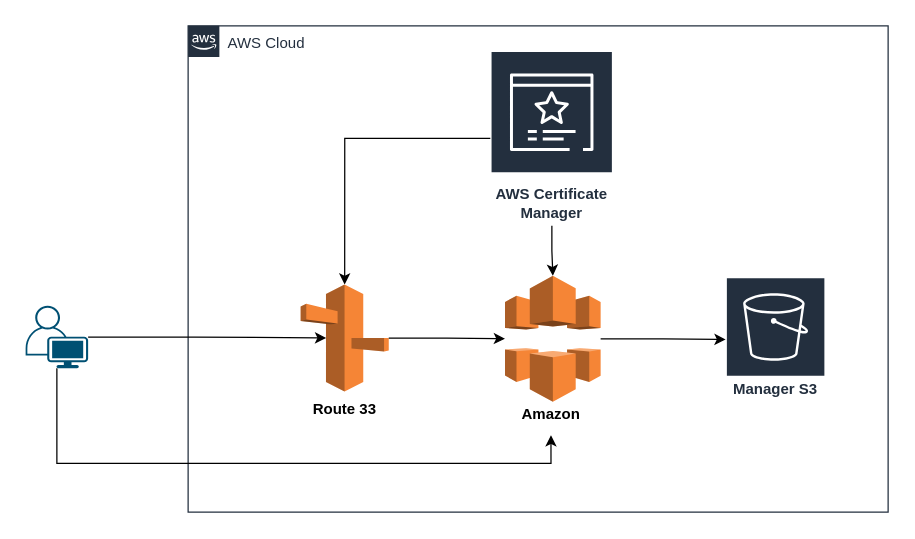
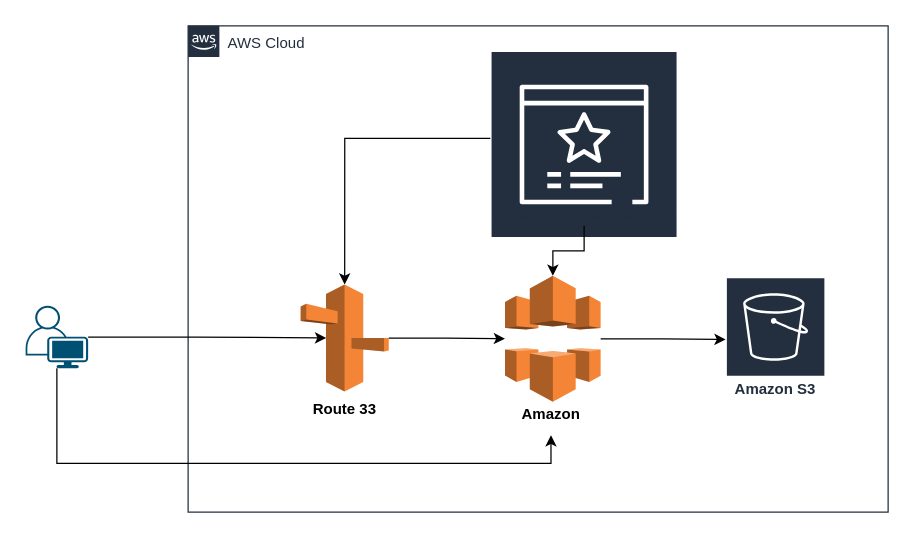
  <mxCell id="0" />
  <mxCell id="1" parent="0" />
  <mxCell id="2" value="AWS Cloud" style="points=[[0,0],[0.25,0],[0.5,0],[0.75,0],[1,0],[1,0.25],[1,0.5],[1,0.75],[1,1],[0.75,1],[0.5,1],[0.25,1],[0,1],[0,0.75],[0,0.5],[0,0.25]];outlineConnect=0;gradientColor=none;html=1;whiteSpace=wrap;fontSize=12;fontStyle=0;container=1;pointerEvents=0;collapsible=0;recursiveResize=0;shape=mxgraph.aws4.group;grIcon=mxgraph.aws4.group_aws_cloud_alt;strokeColor=#232F3E;fillColor=none;verticalAlign=top;align=left;spacingLeft=30;fontColor=#232F3E;dashed=0;" vertex="1" parent="1"><mxGeometry x="150" y="20" width="560" height="389" as="geometry" /></mxCell>
- <mxCell id="3" value="&lt;font style=&quot;font-size: 12px;&quot;&gt;Manager S3&lt;/font&gt;" style="sketch=0;outlineConnect=0;fontColor=#232F3E;gradientColor=none;strokeColor=#ffffff;fillColor=#232F3E;dashed=0;verticalLabelPosition=middle;verticalAlign=bottom;align=center;html=1;whiteSpace=wrap;fontSize=10;fontStyle=1;spacing=3;shape=mxgraph.aws4.productIcon;prIcon=mxgraph.aws4.s3;" vertex="1" parent="2"><mxGeometry x="430" y="201" width="80" height="100" as="geometry" /></mxCell>
- <mxCell id="4" value="&lt;font style=&quot;font-size: 12px;&quot;&gt;AWS Certificate Manager&lt;/font&gt;" style="sketch=0;outlineConnect=0;fontColor=#232F3E;gradientColor=none;strokeColor=#ffffff;fillColor=#232F3E;dashed=0;verticalLabelPosition=middle;verticalAlign=bottom;align=center;html=1;whiteSpace=wrap;fontSize=10;fontStyle=1;spacing=3;shape=mxgraph.aws4.productIcon;prIcon=mxgraph.aws4.certificate_manager_3;" vertex="1" parent="2"><mxGeometry x="241.75" y="20" width="98.25" height="140" as="geometry" /></mxCell>
+ <mxCell id="3" value="&lt;font style=&quot;font-size: 12px;&quot;&gt;Amazon S3&lt;/font&gt;" style="sketch=0;outlineConnect=0;fontColor=#232F3E;gradientColor=none;strokeColor=#ffffff;fillColor=#232F3E;dashed=0;verticalLabelPosition=middle;verticalAlign=bottom;align=center;html=1;whiteSpace=wrap;fontSize=10;fontStyle=1;spacing=3;shape=mxgraph.aws4.productIcon;prIcon=mxgraph.aws4.s3;" vertex="1" parent="2"><mxGeometry x="430" y="201" width="80" height="100" as="geometry" /></mxCell>
+ <mxCell id="4" value="&lt;font style=&quot;font-size: 12px;&quot;&gt;AWS Certificate Manager&lt;/font&gt;" style="sketch=0;outlineConnect=0;fontColor=#232F3E;gradientColor=none;strokeColor=#ffffff;fillColor=#232F3E;dashed=0;verticalLabelPosition=middle;verticalAlign=bottom;align=center;html=1;whiteSpace=wrap;fontSize=10;fontStyle=1;spacing=3;shape=mxgraph.aws4.productIcon;prIcon=mxgraph.aws4.certificate_manager_3;" vertex="1" parent="2"><mxGeometry x="241.75" y="20" width="150" height="140" as="geometry" /></mxCell>
  <mxCell id="5" style="edgeStyle=orthogonalEdgeStyle;rounded=0;orthogonalLoop=1;jettySize=auto;html=1;entryX=0.5;entryY=0;entryDx=0;entryDy=0;entryPerimeter=0;" edge="1" parent="2" source="4" target="7"><mxGeometry relative="1" as="geometry" /></mxCell>
  <mxCell id="6" value="" style="group" vertex="1" connectable="0" parent="2"><mxGeometry x="90" y="207" width="70.5" height="114.5" as="geometry" /></mxCell>
  <mxCell id="7" value="" style="outlineConnect=0;dashed=0;verticalLabelPosition=bottom;verticalAlign=top;align=center;html=1;shape=mxgraph.aws3.route_53;fillColor=#F58536;gradientColor=none;" vertex="1" parent="6"><mxGeometry width="70.5" height="85.5" as="geometry" /></mxCell>
  <mxCell id="8" value="&lt;b style=&quot;background-color: rgb(255, 255, 255);&quot;&gt;&lt;font style=&quot;font-size: 12px;&quot;&gt;Route 33&lt;/font&gt;&lt;/b&gt;" style="text;html=1;align=center;verticalAlign=middle;resizable=0;points=[];autosize=1;strokeColor=none;fillColor=none;" vertex="1" parent="6"><mxGeometry y="84.5" width="70" height="30" as="geometry" /></mxCell>
  <mxCell id="9" value="" style="group" vertex="1" connectable="0" parent="2"><mxGeometry x="245" y="200" width="90" height="129" as="geometry" /></mxCell>
  <mxCell id="10" value="" style="outlineConnect=0;dashed=0;verticalLabelPosition=bottom;verticalAlign=top;align=center;html=1;shape=mxgraph.aws3.cloudfront;fillColor=#F58536;gradientColor=none;" vertex="1" parent="9"><mxGeometry x="8.5" width="76.5" height="100.815" as="geometry" /></mxCell>
  <mxCell id="11" value="&lt;b style=&quot;&quot;&gt;&lt;font style=&quot;background-color: rgb(255, 255, 255); font-size: 12px;&quot;&gt;Amazon&lt;/font&gt;&lt;/b&gt;" style="text;html=1;align=center;verticalAlign=middle;resizable=0;points=[];autosize=1;strokeColor=none;fillColor=none;fontSize=10;" vertex="1" parent="9"><mxGeometry y="96.479" width="90" height="30" as="geometry" /></mxCell>
  <mxCell id="12" style="edgeStyle=orthogonalEdgeStyle;rounded=0;orthogonalLoop=1;jettySize=auto;html=1;" edge="1" parent="2" source="4" target="10"><mxGeometry relative="1" as="geometry" /></mxCell>
  <mxCell id="13" value="" style="edgeStyle=orthogonalEdgeStyle;rounded=0;orthogonalLoop=1;jettySize=auto;html=1;" edge="1" parent="2" source="10" target="3"><mxGeometry relative="1" as="geometry" /></mxCell>
  <mxCell id="14" style="edgeStyle=orthogonalEdgeStyle;rounded=0;orthogonalLoop=1;jettySize=auto;html=1;" edge="1" parent="2" source="7" target="10"><mxGeometry relative="1" as="geometry" /></mxCell>
  <mxCell id="15" value="" style="points=[[0.35,0,0],[0.98,0.51,0],[1,0.71,0],[0.67,1,0],[0,0.795,0],[0,0.65,0]];verticalLabelPosition=bottom;sketch=0;html=1;verticalAlign=top;aspect=fixed;align=center;pointerEvents=1;shape=mxgraph.cisco19.user;fillColor=#005073;strokeColor=none;" vertex="1" parent="1"><mxGeometry x="20" y="244" width="50" height="50" as="geometry" /></mxCell>
  <mxCell id="16" style="edgeStyle=orthogonalEdgeStyle;rounded=0;orthogonalLoop=1;jettySize=auto;html=1;entryX=0.29;entryY=0.5;entryDx=0;entryDy=0;entryPerimeter=0;" edge="1" parent="1" source="15" target="7"><mxGeometry relative="1" as="geometry" /></mxCell>
  <mxCell id="17" style="edgeStyle=orthogonalEdgeStyle;rounded=0;orthogonalLoop=1;jettySize=auto;html=1;entryX=0.503;entryY=1.036;entryDx=0;entryDy=0;entryPerimeter=0;" edge="1" parent="1" source="15" target="11"><mxGeometry relative="1" as="geometry"><Array as="points"><mxPoint x="45" y="370" /><mxPoint x="440" y="370" /></Array></mxGeometry></mxCell>
